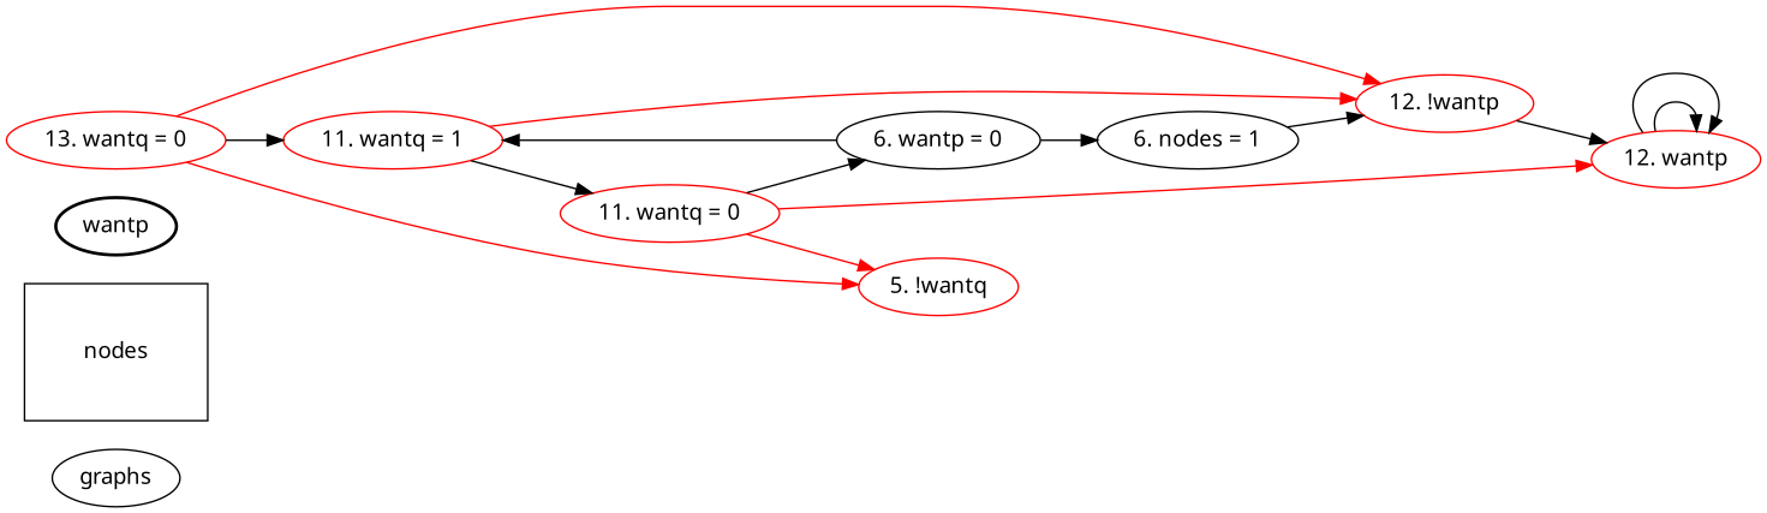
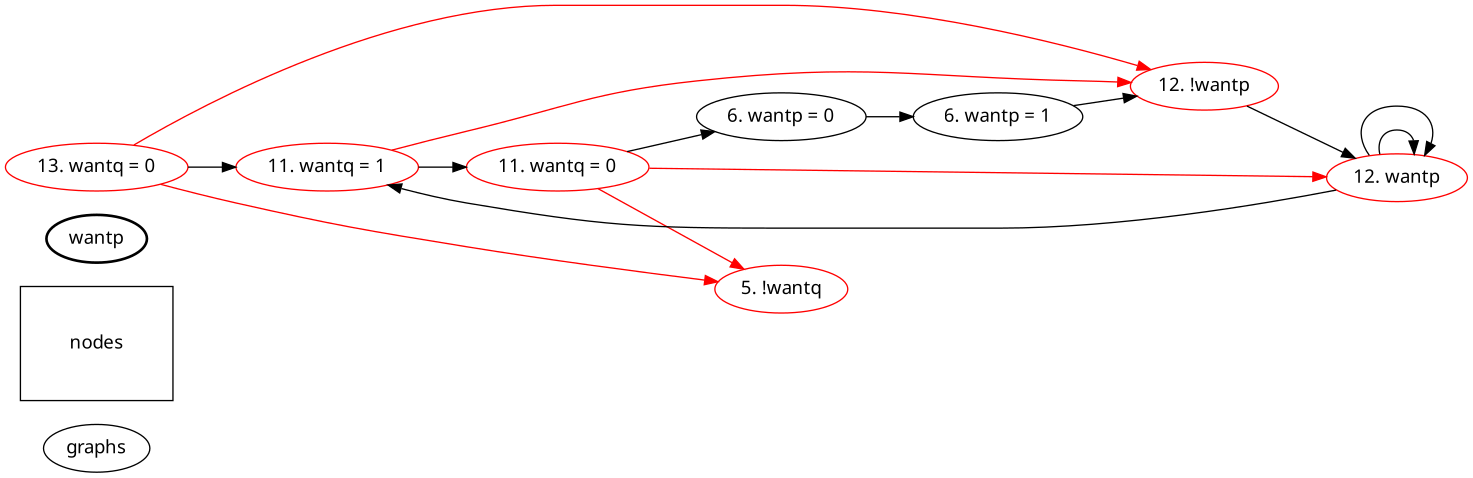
  digraph {
    fontname="Noto Sans"
    rankdir=LR
    node [fontname="Noto Sans" color=red]
    edge [fontname="Noto Sans"]
    graphs [ranksep=.25 color=""]
    nodes [fixedsize=true fontsize=14 height=1.2 shape=box width=1.6 color=""]
    n3 [label=wantp style=bold color=""]
    n4 [label="11. wantq = 1\n"]
    n5 [label="12. !wantp\n"]
    n6 [label="11. wantq = 0"]
    n7 [label="12. wantp\n"]
    n8 [label="5. !wantq\n"]
    n9 [label="6. wantp = 0\n" color=""]
    n10 [label="13. wantq = 0\n"]
-   n11 [label="6. nodes = 1" color=""]
+   n11 [label="6. wantp = 1" color=""]
    n4 -> n5 [color=red]
    n4 -> n6
    n5 -> n7
    n6 -> n7 [color=red]
    n6 -> n8 [color=red]
    n6 -> n9
    n7 -> n7
    n7 -> n7
-   n9 -> n4
+   n7 -> n4
    n9 -> n11
    n10 -> n4
    n10 -> n5 [color=red]
    n10 -> n8 [color=red]
    n11 -> n5
  }
